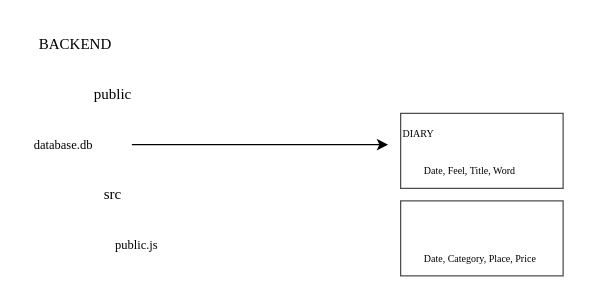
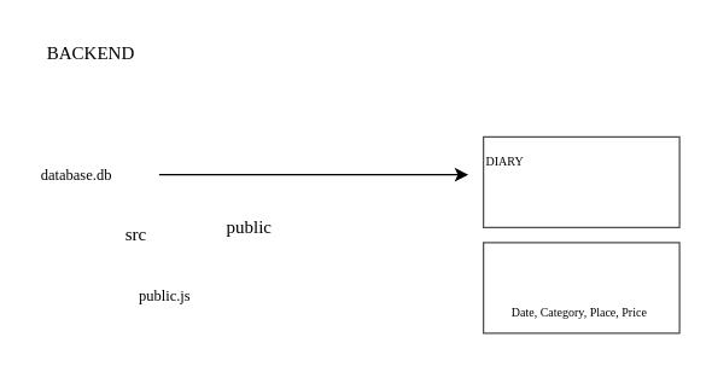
  <mxCell id="0" />
  <mxCell id="1" parent="0" />
  <mxCell id="2" value="&lt;font face=&quot;Comic Sans MS&quot;&gt;BACKEND&lt;/font&gt;" style="text;html=1;strokeColor=none;fillColor=none;align=center;verticalAlign=middle;whiteSpace=wrap;rounded=0;" vertex="1" parent="1"><mxGeometry x="20" y="20" width="80" height="30" as="geometry" /></mxCell>
- <mxCell id="3" value="&lt;font style=&quot;font-size: 12px;&quot;&gt;public&lt;/font&gt;" style="text;html=1;strokeColor=none;fillColor=none;align=center;verticalAlign=middle;whiteSpace=wrap;rounded=0;fontFamily=Comic Sans MS;" vertex="1" parent="1"><mxGeometry x="60" y="60" width="60" height="30" as="geometry" /></mxCell>
+ <mxCell id="3" value="&lt;font style=&quot;font-size: 12px;&quot;&gt;public&lt;/font&gt;" style="text;html=1;strokeColor=none;fillColor=none;align=center;verticalAlign=middle;whiteSpace=wrap;rounded=0;fontFamily=Comic Sans MS;" vertex="1" parent="1"><mxGeometry x="135" y="135" width="60" height="30" as="geometry" /></mxCell>
  <mxCell id="4" value="&lt;font style=&quot;font-size: 12px;&quot;&gt;src&lt;/font&gt;" style="text;html=1;strokeColor=none;fillColor=none;align=center;verticalAlign=middle;whiteSpace=wrap;rounded=0;fontFamily=Comic Sans MS;" vertex="1" parent="1"><mxGeometry x="60" y="140" width="60" height="30" as="geometry" /></mxCell>
  <mxCell id="5" style="edgeStyle=none;html=1;exitX=1;exitY=0.5;exitDx=0;exitDy=0;fontFamily=Comic Sans MS;fontSize=8;" edge="1" parent="1" source="6"><mxGeometry relative="1" as="geometry"><mxPoint x="310" y="115" as="targetPoint" /></mxGeometry></mxCell>
  <mxCell id="6" value="&lt;font style=&quot;font-size: 10px;&quot;&gt;database.db&lt;/font&gt;" style="text;html=1;strokeColor=none;fillColor=none;align=left;verticalAlign=middle;whiteSpace=wrap;rounded=0;fontFamily=Comic Sans MS;fontSize=12;" vertex="1" parent="1"><mxGeometry x="25" y="100" width="80" height="30" as="geometry" /></mxCell>
  <mxCell id="7" value="" style="group;strokeColor=#4D4D4D;" vertex="1" connectable="0" parent="1"><mxGeometry x="320" y="90" width="130" height="60" as="geometry" /></mxCell>
  <mxCell id="8" value="&lt;font style=&quot;font-size: 8px;&quot;&gt;DIARY&lt;/font&gt;" style="text;html=1;strokeColor=none;fillColor=none;align=left;verticalAlign=middle;whiteSpace=wrap;rounded=0;fontFamily=Comic Sans MS;fontSize=10;" vertex="1" parent="7"><mxGeometry width="51.429" height="30" as="geometry" /></mxCell>
- <mxCell id="9" value="&lt;font style=&quot;font-size: 8px;&quot;&gt;Date, Feel, Title, Word&amp;nbsp;&lt;/font&gt;" style="text;html=1;strokeColor=none;fillColor=none;align=left;verticalAlign=middle;whiteSpace=wrap;rounded=0;fontFamily=Comic Sans MS;fontSize=10;" vertex="1" parent="7"><mxGeometry x="17.14" y="30" width="112.86" height="30" as="geometry" /></mxCell>
  <mxCell id="10" value="" style="group;shadow=0;strokeColor=#4D4D4D;" vertex="1" connectable="0" parent="1"><mxGeometry x="320" y="160" width="130" height="60" as="geometry" /></mxCell>
  <mxCell id="11" value="&lt;font style=&quot;font-size: 8px;&quot;&gt;Date, Category, Place, Price&lt;/font&gt;" style="text;html=1;strokeColor=none;fillColor=none;align=left;verticalAlign=middle;whiteSpace=wrap;rounded=0;fontFamily=Comic Sans MS;fontSize=10;" vertex="1" parent="10"><mxGeometry x="17.14" y="30" width="112.86" height="30" as="geometry" /></mxCell>
  <mxCell id="12" value="&lt;span style=&quot;font-size: 10px;&quot;&gt;public.js&lt;/span&gt;" style="text;html=1;strokeColor=none;fillColor=none;align=left;verticalAlign=middle;whiteSpace=wrap;rounded=0;fontFamily=Comic Sans MS;fontSize=12;" vertex="1" parent="1"><mxGeometry x="90" y="180" width="60" height="30" as="geometry" /></mxCell>
